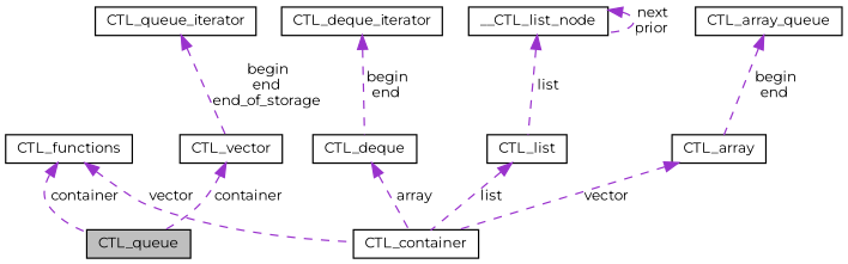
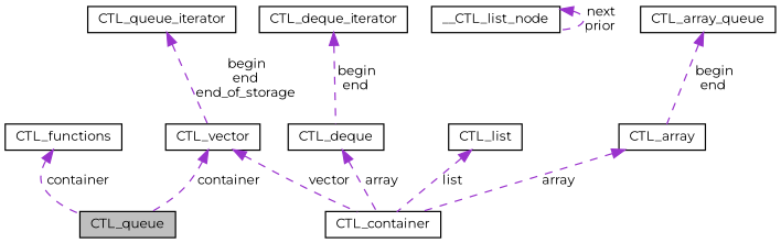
  digraph {
    fontname=Montserrat
    node [color=black fillcolor=white fontname=Montserrat fontsize=10 shape=record style=filled]
    edge [color=darkorchid3 dir=back fontname=Montserrat fontsize=10 labelfontname=Helvetica labelfontsize=10 style=dashed]
    n1 [fillcolor=grey75 fontcolor=black height=0.2 label=CTL_queue width=0.4]
    n2 [height=0.2 label=CTL_container width=0.4]
    n3 [height=0.2 label=CTL_array width=0.4]
    n4 [height=0.2 label=CTL_array_queue width=0.4]
    n5 [height=0.2 label=CTL_deque width=0.4]
    n6 [height=0.2 label=CTL_deque_iterator width=0.4]
    n7 [height=0.2 label=CTL_vector width=0.4]
    n8 [height=0.2 label=CTL_queue_iterator width=0.4]
    n9 [height=0.2 label=CTL_list width=0.4]
    n10 [height=0.2 label=__CTL_list_node width=0.4]
    n11 [height=0.2 label=CTL_functions width=0.4]
-   n3 -> n2 [label=" vector"]
+   n3 -> n2 [label=" array"]
    n4 -> n3 [label=" begin\nend"]
    n5 -> n2 [label=" array"]
    n6 -> n5 [label=" begin\nend"]
    n7 -> n1 [label=" container"]
-   n11 -> n2 [label=" vector"]
+   n7 -> n2 [label=" vector"]
    n8 -> n7 [label=" begin\nend\nend_of_storage"]
    n9 -> n2 [label=" list"]
-   n10 -> n9 [label=" list"]
    n10 -> n10 [label=" next\nprior"]
    n11 -> n1 [label=" container"]
  }
